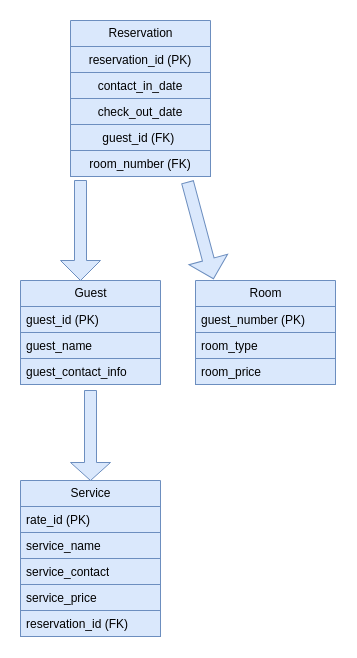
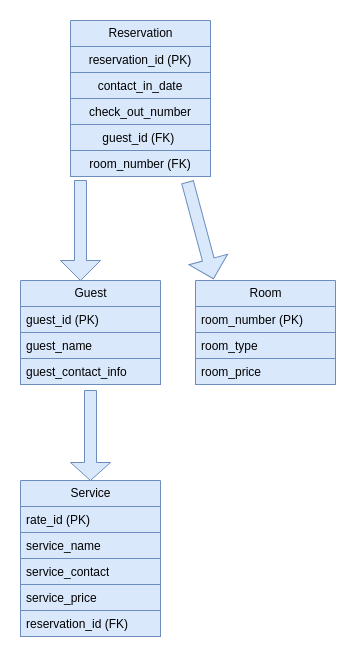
  <mxCell id="0" />
  <mxCell id="1" parent="0" />
  <mxCell id="2" value="Reservation&lt;br&gt;" style="swimlane;fontStyle=0;childLayout=stackLayout;horizontal=1;startSize=26;fillColor=#dae8fc;horizontalStack=0;resizeParent=1;resizeParentMax=0;resizeLast=0;collapsible=1;marginBottom=0;html=1;strokeColor=#6c8ebf;" parent="1" vertex="1"><mxGeometry x="70" y="20" width="140" height="156" as="geometry" /></mxCell>
  <mxCell id="3" value="reservation_id&amp;nbsp;(PK)" style="text;strokeColor=#6c8ebf;fillColor=#dae8fc;align=center;verticalAlign=top;spacingLeft=4;spacingRight=4;overflow=hidden;rotatable=0;points=[[0,0.5],[1,0.5]];portConstraint=eastwest;whiteSpace=wrap;html=1;" parent="2" vertex="1"><mxGeometry y="26" width="140" height="26" as="geometry" /></mxCell>
  <mxCell id="4" value="contact_in_date" style="text;strokeColor=#6c8ebf;fillColor=#dae8fc;align=center;verticalAlign=top;spacingLeft=4;spacingRight=4;overflow=hidden;rotatable=0;points=[[0,0.5],[1,0.5]];portConstraint=eastwest;whiteSpace=wrap;html=1;" parent="2" vertex="1"><mxGeometry y="52" width="140" height="26" as="geometry" /></mxCell>
- <mxCell id="5" value="check_out_date" style="text;strokeColor=#6c8ebf;fillColor=#dae8fc;align=center;verticalAlign=top;spacingLeft=4;spacingRight=4;overflow=hidden;rotatable=0;points=[[0,0.5],[1,0.5]];portConstraint=eastwest;whiteSpace=wrap;html=1;" parent="2" vertex="1"><mxGeometry y="78" width="140" height="26" as="geometry" /></mxCell>
+ <mxCell id="5" value="check_out_number" style="text;strokeColor=#6c8ebf;fillColor=#dae8fc;align=center;verticalAlign=top;spacingLeft=4;spacingRight=4;overflow=hidden;rotatable=0;points=[[0,0.5],[1,0.5]];portConstraint=eastwest;whiteSpace=wrap;html=1;" parent="2" vertex="1"><mxGeometry y="78" width="140" height="26" as="geometry" /></mxCell>
  <mxCell id="6" value="guest_id&amp;nbsp;(FK)&amp;nbsp;" style="text;strokeColor=#6c8ebf;fillColor=#dae8fc;align=center;verticalAlign=top;spacingLeft=4;spacingRight=4;overflow=hidden;rotatable=0;points=[[0,0.5],[1,0.5]];portConstraint=eastwest;whiteSpace=wrap;html=1;" parent="2" vertex="1"><mxGeometry y="104" width="140" height="26" as="geometry" /></mxCell>
  <mxCell id="7" value="room_number (FK)" style="text;strokeColor=#6c8ebf;fillColor=#dae8fc;align=center;verticalAlign=top;spacingLeft=4;spacingRight=4;overflow=hidden;rotatable=0;points=[[0,0.5],[1,0.5]];portConstraint=eastwest;whiteSpace=wrap;html=1;" parent="2" vertex="1"><mxGeometry y="130" width="140" height="26" as="geometry" /></mxCell>
  <mxCell id="8" value="" style="shape=singleArrow;whiteSpace=wrap;html=1;rotation=90;fillColor=#dae8fc;strokeColor=#6c8ebf;" parent="1" vertex="1"><mxGeometry x="30" y="210" width="100" height="40" as="geometry" /></mxCell>
  <mxCell id="9" value="Guest" style="swimlane;fontStyle=0;childLayout=stackLayout;horizontal=1;startSize=26;fillColor=#dae8fc;horizontalStack=0;resizeParent=1;resizeParentMax=0;resizeLast=0;collapsible=1;marginBottom=0;html=1;strokeColor=#6c8ebf;" parent="1" vertex="1"><mxGeometry x="20" y="280" width="140" height="104" as="geometry" /></mxCell>
  <mxCell id="10" value="guest_id (PK)" style="text;strokeColor=#6c8ebf;fillColor=#dae8fc;align=left;verticalAlign=top;spacingLeft=4;spacingRight=4;overflow=hidden;rotatable=0;points=[[0,0.5],[1,0.5]];portConstraint=eastwest;whiteSpace=wrap;html=1;" parent="9" vertex="1"><mxGeometry y="26" width="140" height="26" as="geometry" /></mxCell>
  <mxCell id="11" value="guest_name" style="text;strokeColor=#6c8ebf;fillColor=#dae8fc;align=left;verticalAlign=top;spacingLeft=4;spacingRight=4;overflow=hidden;rotatable=0;points=[[0,0.5],[1,0.5]];portConstraint=eastwest;whiteSpace=wrap;html=1;" parent="9" vertex="1"><mxGeometry y="52" width="140" height="26" as="geometry" /></mxCell>
  <mxCell id="12" value="guest_contact_info" style="text;strokeColor=#6c8ebf;fillColor=#dae8fc;align=left;verticalAlign=top;spacingLeft=4;spacingRight=4;overflow=hidden;rotatable=0;points=[[0,0.5],[1,0.5]];portConstraint=eastwest;whiteSpace=wrap;html=1;" parent="9" vertex="1"><mxGeometry y="78" width="140" height="26" as="geometry" /></mxCell>
  <mxCell id="13" value="Room" style="swimlane;fontStyle=0;childLayout=stackLayout;horizontal=1;startSize=26;fillColor=#dae8fc;horizontalStack=0;resizeParent=1;resizeParentMax=0;resizeLast=0;collapsible=1;marginBottom=0;html=1;strokeColor=#6c8ebf;" parent="1" vertex="1"><mxGeometry x="195" y="280" width="140" height="104" as="geometry" /></mxCell>
- <mxCell id="14" value="guest_number (PK)" style="text;strokeColor=#6c8ebf;fillColor=#dae8fc;align=left;verticalAlign=top;spacingLeft=4;spacingRight=4;overflow=hidden;rotatable=0;points=[[0,0.5],[1,0.5]];portConstraint=eastwest;whiteSpace=wrap;html=1;" parent="13" vertex="1"><mxGeometry y="26" width="140" height="26" as="geometry" /></mxCell>
+ <mxCell id="14" value="room_number (PK)" style="text;strokeColor=#6c8ebf;fillColor=#dae8fc;align=left;verticalAlign=top;spacingLeft=4;spacingRight=4;overflow=hidden;rotatable=0;points=[[0,0.5],[1,0.5]];portConstraint=eastwest;whiteSpace=wrap;html=1;" parent="13" vertex="1"><mxGeometry y="26" width="140" height="26" as="geometry" /></mxCell>
  <mxCell id="15" value="room_type" style="text;strokeColor=#6c8ebf;fillColor=#dae8fc;align=left;verticalAlign=top;spacingLeft=4;spacingRight=4;overflow=hidden;rotatable=0;points=[[0,0.5],[1,0.5]];portConstraint=eastwest;whiteSpace=wrap;html=1;" parent="13" vertex="1"><mxGeometry y="52" width="140" height="26" as="geometry" /></mxCell>
  <mxCell id="16" value="room_price" style="text;strokeColor=#6c8ebf;fillColor=#dae8fc;align=left;verticalAlign=top;spacingLeft=4;spacingRight=4;overflow=hidden;rotatable=0;points=[[0,0.5],[1,0.5]];portConstraint=eastwest;whiteSpace=wrap;html=1;" parent="13" vertex="1"><mxGeometry y="78" width="140" height="26" as="geometry" /></mxCell>
  <mxCell id="17" value="" style="shape=singleArrow;whiteSpace=wrap;html=1;rotation=75;fillColor=#dae8fc;strokeColor=#6c8ebf;" parent="1" vertex="1"><mxGeometry x="150" y="210" width="100" height="40" as="geometry" /></mxCell>
  <mxCell id="18" value="" style="shape=singleArrow;whiteSpace=wrap;html=1;rotation=90;fillColor=#dae8fc;strokeColor=#6c8ebf;" parent="1" vertex="1"><mxGeometry x="45" y="415" width="90" height="40" as="geometry" /></mxCell>
  <mxCell id="19" value="Service" style="swimlane;fontStyle=0;childLayout=stackLayout;horizontal=1;startSize=26;fillColor=#dae8fc;horizontalStack=0;resizeParent=1;resizeParentMax=0;resizeLast=0;collapsible=1;marginBottom=0;html=1;strokeColor=#6c8ebf;" parent="1" vertex="1"><mxGeometry x="20" y="480" width="140" height="156" as="geometry" /></mxCell>
  <mxCell id="20" value="rate_id (PK)" style="text;strokeColor=#6c8ebf;fillColor=#dae8fc;align=left;verticalAlign=top;spacingLeft=4;spacingRight=4;overflow=hidden;rotatable=0;points=[[0,0.5],[1,0.5]];portConstraint=eastwest;whiteSpace=wrap;html=1;" parent="19" vertex="1"><mxGeometry y="26" width="140" height="26" as="geometry" /></mxCell>
  <mxCell id="21" value="service_name" style="text;strokeColor=#6c8ebf;fillColor=#dae8fc;align=left;verticalAlign=top;spacingLeft=4;spacingRight=4;overflow=hidden;rotatable=0;points=[[0,0.5],[1,0.5]];portConstraint=eastwest;whiteSpace=wrap;html=1;" parent="19" vertex="1"><mxGeometry y="52" width="140" height="26" as="geometry" /></mxCell>
  <mxCell id="22" value="service_contact" style="text;strokeColor=#6c8ebf;fillColor=#dae8fc;align=left;verticalAlign=top;spacingLeft=4;spacingRight=4;overflow=hidden;rotatable=0;points=[[0,0.5],[1,0.5]];portConstraint=eastwest;whiteSpace=wrap;html=1;" parent="19" vertex="1"><mxGeometry y="78" width="140" height="26" as="geometry" /></mxCell>
  <mxCell id="23" value="service_price" style="text;strokeColor=#6c8ebf;fillColor=#dae8fc;align=left;verticalAlign=top;spacingLeft=4;spacingRight=4;overflow=hidden;rotatable=0;points=[[0,0.5],[1,0.5]];portConstraint=eastwest;whiteSpace=wrap;html=1;" parent="19" vertex="1"><mxGeometry y="104" width="140" height="26" as="geometry" /></mxCell>
  <mxCell id="24" value="reservation_id (FK)" style="text;strokeColor=#6c8ebf;fillColor=#dae8fc;align=left;verticalAlign=top;spacingLeft=4;spacingRight=4;overflow=hidden;rotatable=0;points=[[0,0.5],[1,0.5]];portConstraint=eastwest;whiteSpace=wrap;html=1;" parent="19" vertex="1"><mxGeometry y="130" width="140" height="26" as="geometry" /></mxCell>
